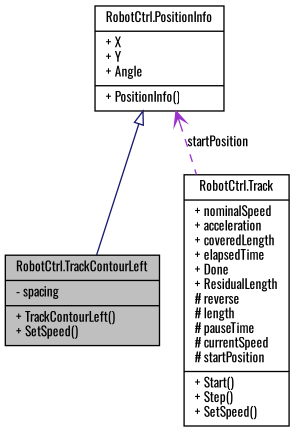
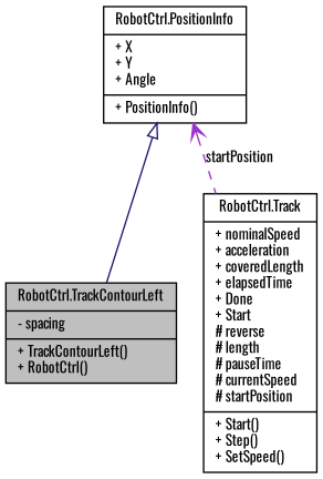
  digraph {
    fontname=Oswald
    node [color=black fillcolor=white fontname=Oswald fontsize=10 shape=record style=filled]
    edge [dir=back fontname=Oswald fontsize=10 labelfontname=FreeSans labelfontsize=10]
-   n1 [fillcolor=grey75 fontcolor=black height=0.2 label="{RobotCtrl.TrackContourLeft\n|- spacing\l|+ TrackContourLeft()\l+ SetSpeed()\l}" width=0.4]
-   n2 [height=0.2 label="{RobotCtrl.Track\n|+ nominalSpeed\l+ acceleration\l+ coveredLength\l+ elapsedTime\l+ Done\l+ ResidualLength\l# reverse\l# length\l# pauseTime\l# currentSpeed\l# startPosition\l|+ Start()\l+ Step()\l+ SetSpeed()\l}" width=0.4]
+   n1 [fillcolor=grey75 fontcolor=black height=0.2 label="{RobotCtrl.TrackContourLeft\n|- spacing\l|+ TrackContourLeft()\l+ RobotCtrl()\l}" width=0.4]
+   n2 [height=0.2 label="{RobotCtrl.Track\n|+ nominalSpeed\l+ acceleration\l+ coveredLength\l+ elapsedTime\l+ Done\l+ Start\l# reverse\l# length\l# pauseTime\l# currentSpeed\l# startPosition\l|+ Start()\l+ Step()\l+ SetSpeed()\l}" width=0.4]
    n3 [height=0.2 label="{RobotCtrl.PositionInfo\n|+ X\l+ Y\l+ Angle\l|+ PositionInfo()\l}" width=0.4]
    n3 -> n1 [arrowtail=empty color=midnightblue style=solid]
    n3 -> n2 [arrowtail=open color=darkorchid3 label=startPosition style=dashed]
  }
